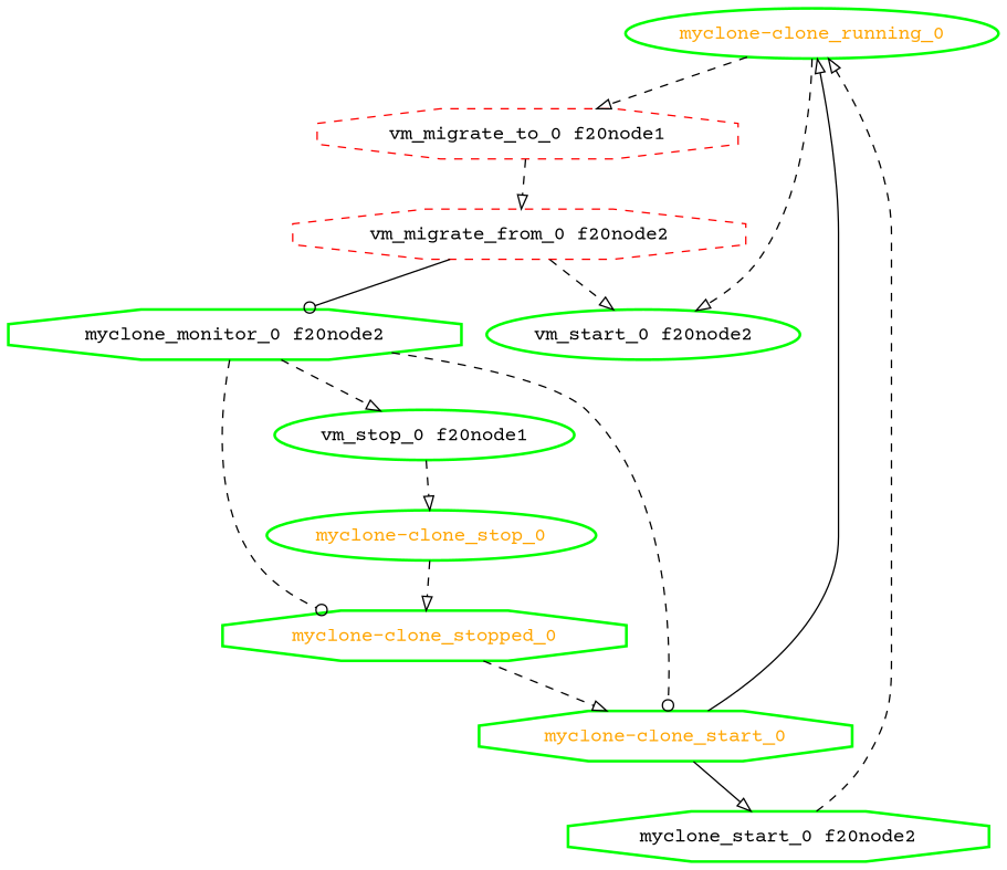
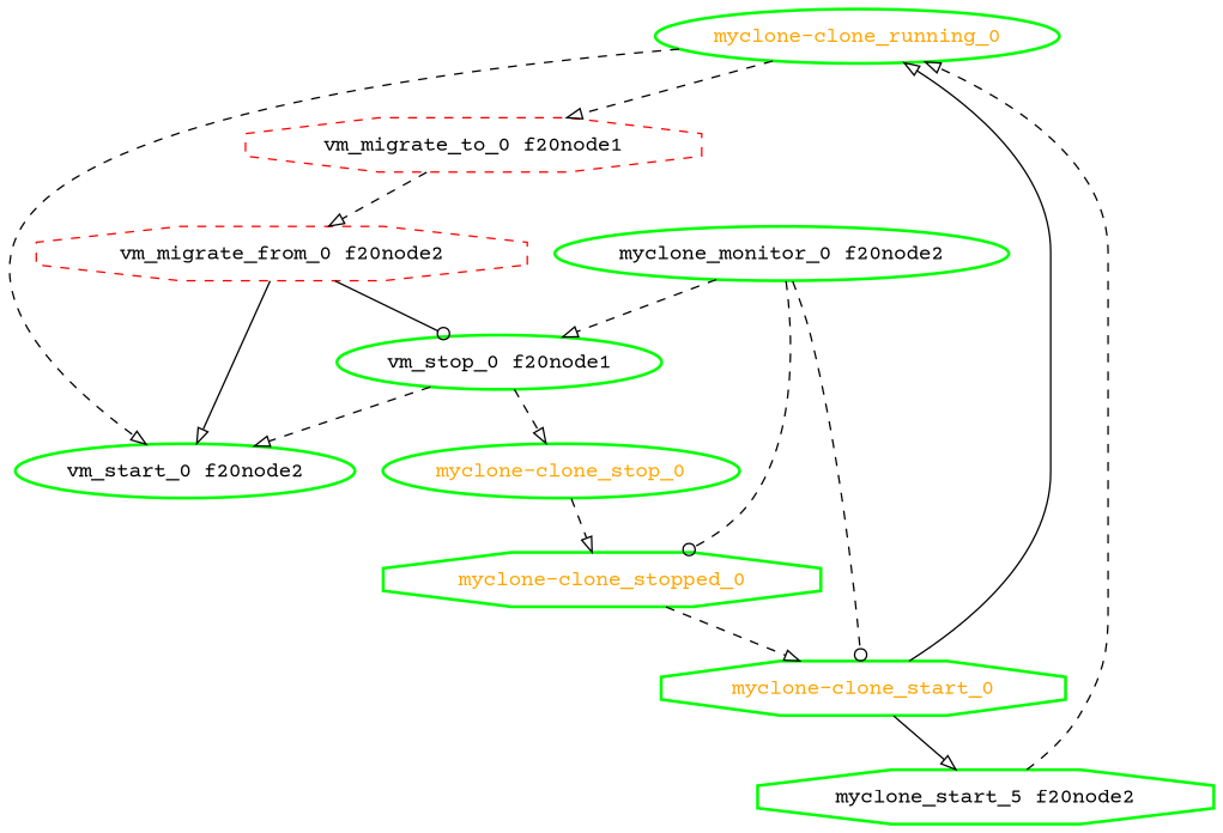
  digraph {
    fontname="Courier Prime"
    node [color=green fontcolor=black fontname="Courier Prime" shape=octagon style=bold]
    edge [arrowhead=onormal fontname="Courier Prime" style=dashed]
    "myclone-clone_running_0" [fontcolor=orange shape=ellipse]
    "vm_migrate_to_0 f20node1" [color=red style=dashed]
    "vm_start_0 f20node2" [shape=ellipse]
    "vm_migrate_from_0 f20node2" [color=red style=dashed]
    "vm_stop_0 f20node1" [shape=ellipse]
    "myclone-clone_start_0" [fontcolor=orange]
-   "myclone_start_0 f20node2"
+   "myclone_start_0 f20node2" [label="myclone_start_5 f20node2"]
    "myclone-clone_stop_0" [fontcolor=orange shape=ellipse]
    "myclone-clone_stopped_0" [fontcolor=orange]
-   "myclone_monitor_0 f20node2"
+   "myclone_monitor_0 f20node2" [shape=ellipse]
    "myclone-clone_running_0" -> "vm_migrate_to_0 f20node1"
    "myclone-clone_running_0" -> "vm_start_0 f20node2"
    "vm_migrate_to_0 f20node1" -> "vm_migrate_from_0 f20node2"
-   "vm_migrate_from_0 f20node2" -> "vm_start_0 f20node2"
-   "vm_migrate_from_0 f20node2" -> "myclone_monitor_0 f20node2" [arrowhead=odot style=solid]
+   "vm_migrate_from_0 f20node2" -> "vm_start_0 f20node2" [style=solid]
+   "vm_migrate_from_0 f20node2" -> "vm_stop_0 f20node1" [arrowhead=odot style=solid]
+   "vm_stop_0 f20node1" -> "vm_start_0 f20node2"
    "vm_stop_0 f20node1" -> "myclone-clone_stop_0"
    "myclone-clone_start_0" -> "myclone-clone_running_0" [style=solid]
    "myclone-clone_start_0" -> "myclone_start_0 f20node2" [style=solid]
    "myclone_start_0 f20node2" -> "myclone-clone_running_0"
    "myclone-clone_stop_0" -> "myclone-clone_stopped_0"
    "myclone-clone_stopped_0" -> "myclone-clone_start_0"
    "myclone_monitor_0 f20node2" -> "vm_stop_0 f20node1"
    "myclone_monitor_0 f20node2" -> "myclone-clone_start_0" [arrowhead=odot]
    "myclone_monitor_0 f20node2" -> "myclone-clone_stopped_0" [arrowhead=odot]
  }
